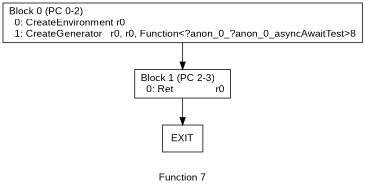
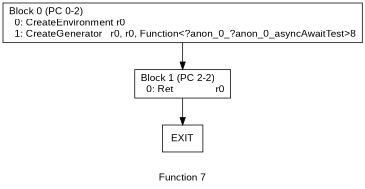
  digraph {
    color=lightgrey
    label="Function 7"
    rankdir=TB
    style=filled
    fontname="Liberation Sans"
    node [fontname="Liberation Sans" shape=box]
    edge [fontname="Liberation Sans"]
    n1 [label="Block 0 (PC 0-2)\l  0: CreateEnvironment r0\l  1: CreateGenerator   r0, r0, Function<?anon_0_?anon_0_asyncAwaitTest>8\l"]
-   n2 [label="Block 1 (PC 2-3)\l  0: Ret               r0\l"]
+   n2 [label="Block 1 (PC 2-2)\l  0: Ret               r0\l"]
    n3 [label=EXIT]
    n1 -> n2
    n2 -> n3
  }
